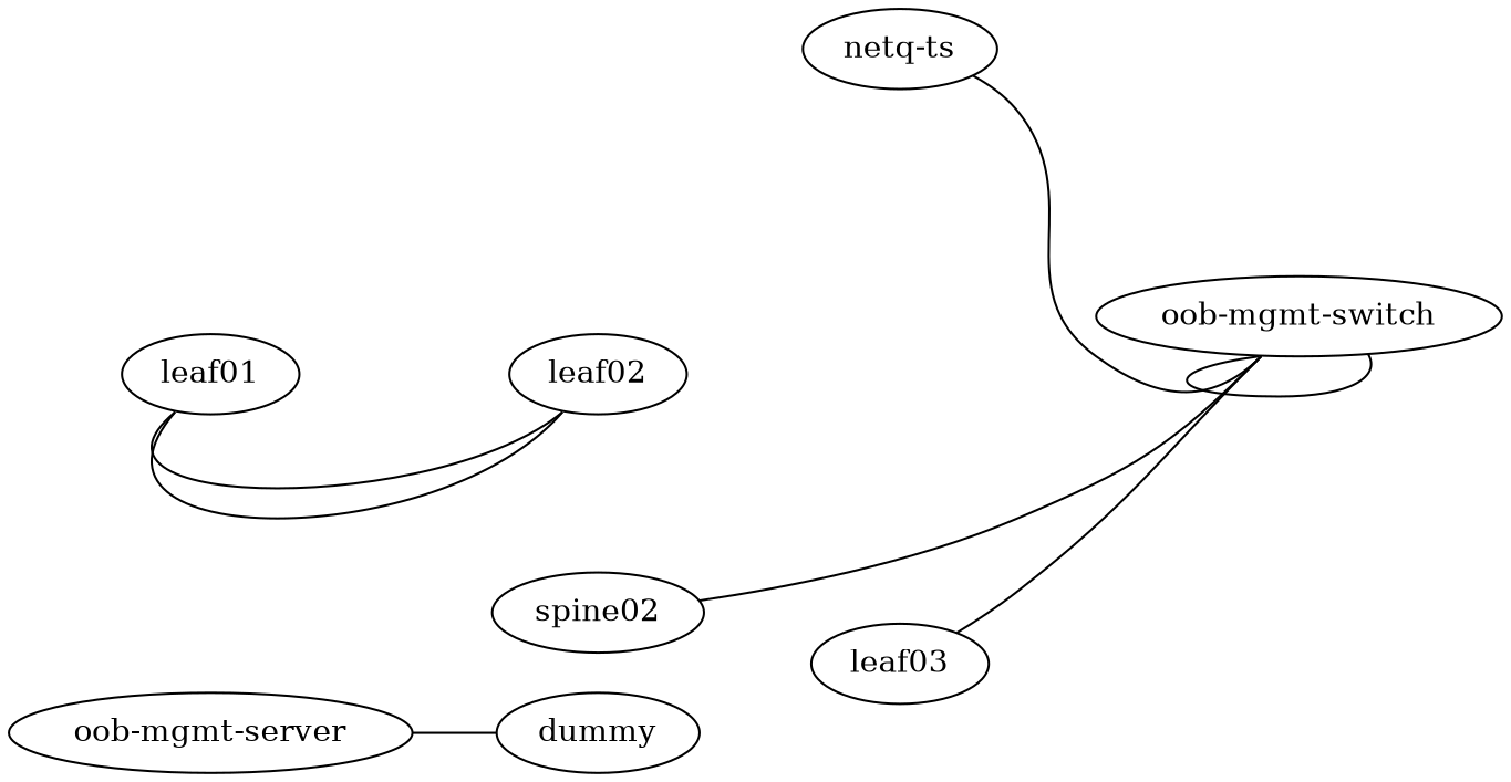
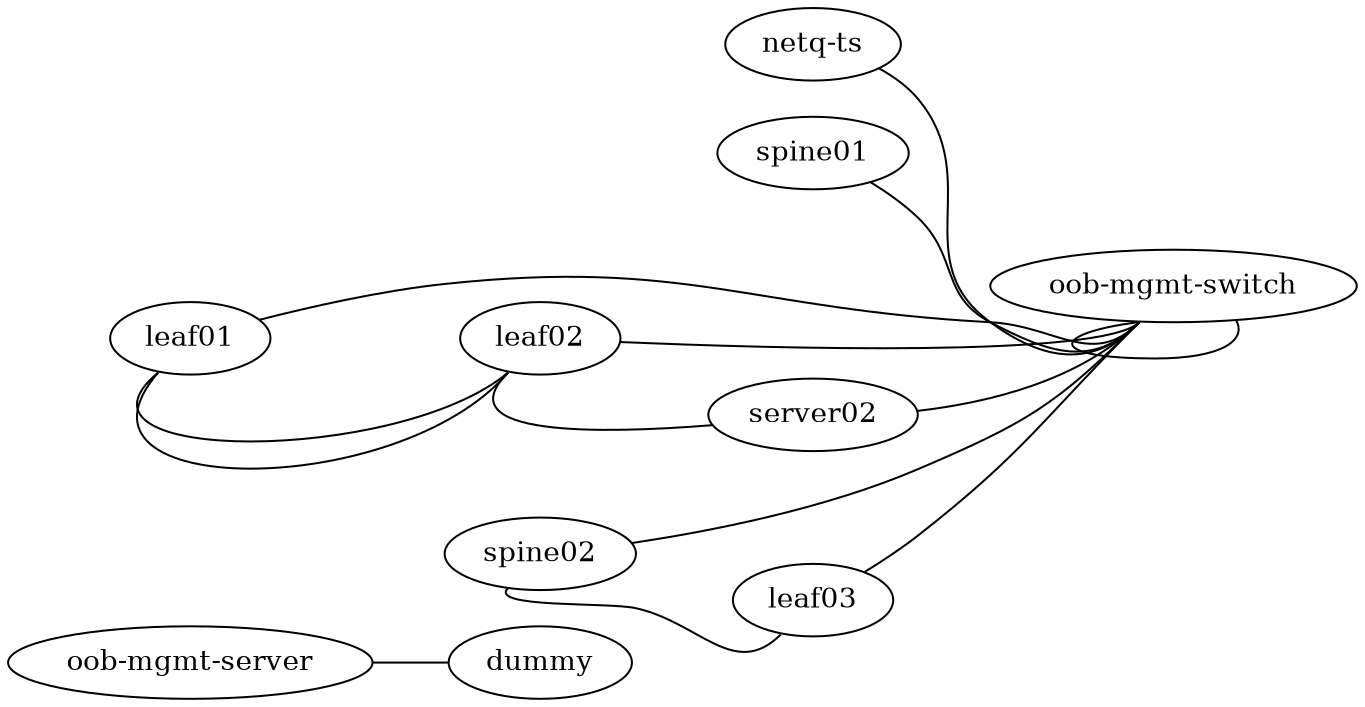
  graph {
    rankdir=LR
    node [function=spine os="sonic-202012-5bdbfcfb"]
    edge [headport=swp2 tailport=eth0]
    dummy [function=fake os=""]
    "oob-mgmt-server" [function="oob-server" mgmt_ip="192.168.200.1" os="generic/ubuntu1804" vagrant_user=cumulus]
    "oob-mgmt-switch" [function="oob-switch" mgmt_ip="192.168.200.2" os="CumulusCommunity/cumulus-vx" version="4.3.0"]
    "netq-ts" [config="helper_scripts/netq_server_config.sh" cpu=4 function=host memory=8192 mgmt_ip="192.168.200.250" os="netq-ts-cloud-4.0.0" vagrant_user=cumulus]
+   spine01 [memory=2048 mgmt_ip="192.168.200.21"]
    leaf01 [memory=2048 mgmt_ip="192.168.200.11"]
    leaf02 [memory=2048 mgmt_ip="192.168.200.12"]
+   server02 [config="helper_scripts/extra_server_config.sh" function=host memory=1024 mgmt_ip="192.168.200.32" os="generic/ubuntu1804"]
    spine02 [memory=2048 mgmt_ip="192.168.200.22"]
    leaf03 [function=leaf mgmt_ip="192.168.200.13" version="4.3.0" os=""]
    "oob-mgmt-server" -- dummy [headport=outbound]
    "oob-mgmt-switch" -- "oob-mgmt-switch" [headport=swp23 left_mac="44:38:39:00:01:91"]
    "netq-ts" -- "oob-mgmt-switch" [headport=swp22 left_mac="44:38:39:00:01:80"]
+   spine01 -- "oob-mgmt-switch" [headport=swp14 left_mac="44:38:39:00:01:82"]
+   leaf01 -- "oob-mgmt-switch" [headport=swp10 left_mac="44:38:39:00:01:7a"]
    leaf01 -- leaf02 [tailport=swp2]
    leaf01 -- leaf02 [headport=swp3 tailport=swp3]
+   leaf02 -- "oob-mgmt-switch" [headport=swp11 left_mac="44:38:39:00:01:8a"]
+   leaf02 -- server02 [headport=eth1 tailport=swp1]
+   server02 -- "oob-mgmt-switch" [headport=swp3 left_mac="44:38:39:00:01:7e"]
    spine02 -- "oob-mgmt-switch" [headport=swp15 left_mac="44:38:39:00:01:92"]
+   spine02 -- leaf03 [tailport=swp2]
    leaf03 -- "oob-mgmt-switch" [headport=swp12 left_mac="44:38:39:00:01:9a"]
  }
